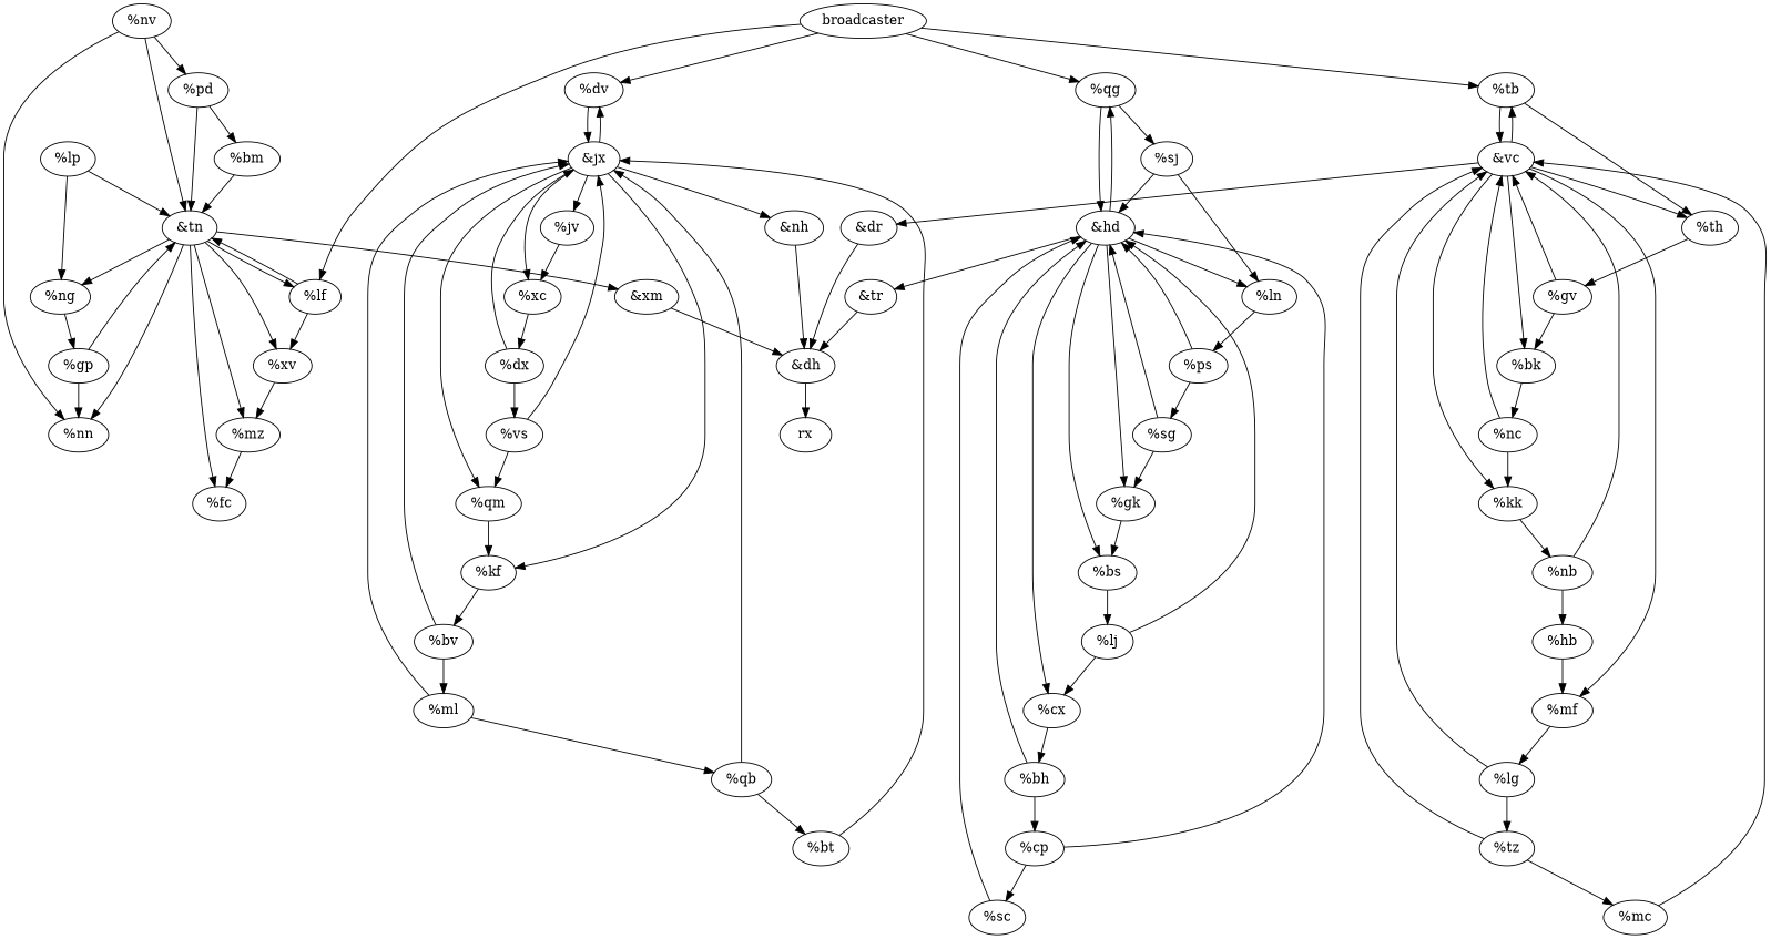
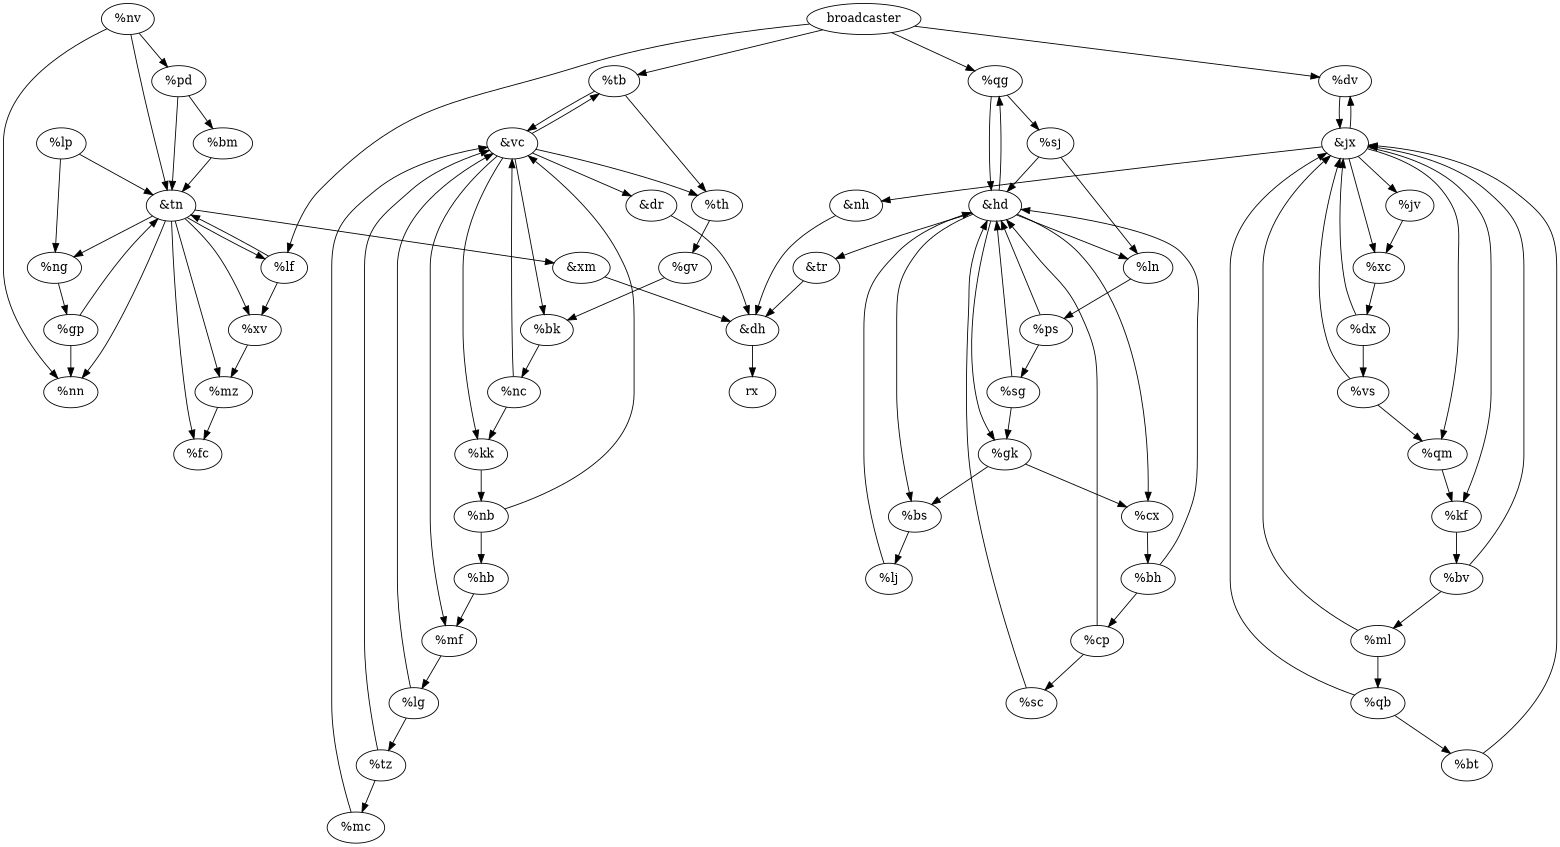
  digraph {
    rankdir=TB
    n1 [label="%lp"]
    n2 [label="&tn"]
    n3 [label="%ng"]
    n4 [label="%lf"]
    n5 [label="%mz"]
    n6 [label="%fc"]
    n7 [label="%nn"]
    n8 [label="&xm"]
    n9 [label="%xv"]
    n10 [label="%ln"]
    n11 [label="%ps"]
    n12 [label="%sg"]
    n13 [label="&hd"]
    n14 [label="%gk"]
    n15 [label="%qg"]
    n16 [label="%bs"]
    n17 [label="%cx"]
    n18 [label="&tr"]
    n19 [label=broadcaster]
    n20 [label="%dv"]
    n21 [label="%tb"]
    n22 [label="&jx"]
    n23 [label="%sj"]
    n24 [label="&vc"]
    n25 [label="%th"]
    n26 [label="%gp"]
    n27 [label="&dh"]
    rx
    n29 [label="%tz"]
    n30 [label="%mc"]
    n31 [label="&dr"]
    n32 [label="%mf"]
    n33 [label="%bk"]
    n34 [label="%kk"]
    n35 [label="%qb"]
    n36 [label="%bt"]
    n37 [label="%qm"]
    n38 [label="%kf"]
    n39 [label="&nh"]
    n40 [label="%jv"]
    n41 [label="%xc"]
    n42 [label="%dx"]
    n43 [label="%vs"]
    n44 [label="%lg"]
    n45 [label="%bv"]
    n46 [label="%ml"]
    n47 [label="%nc"]
    n48 [label="%nb"]
    n49 [label="%gv"]
    n50 [label="%hb"]
    n51 [label="%nv"]
    n52 [label="%pd"]
    n53 [label="%bh"]
    n54 [label="%cp"]
    n55 [label="%sc"]
    n56 [label="%bm"]
    n57 [label="%lj"]
    n1 -> n2
    n1 -> n3
    n2 -> n3
    n2 -> n4
    n2 -> n5
    n2 -> n6
    n2 -> n7
    n2 -> n8
    n2 -> n9
    n3 -> n26
    n4 -> n2
    n4 -> n9
    n5 -> n6
    n8 -> n27
    n9 -> n5
    n10 -> n11
    n11 -> n12
    n11 -> n13
    n12 -> n13
    n12 -> n14
    n13 -> n10
    n13 -> n14
    n13 -> n15
    n13 -> n16
    n13 -> n17
    n13 -> n18
    n14 -> n16
    n15 -> n13
    n15 -> n23
    n16 -> n57
    n17 -> n53
    n18 -> n27
    n19 -> n4
    n19 -> n15
    n19 -> n20
    n19 -> n21
    n20 -> n22
    n21 -> n24
    n21 -> n25
    n22 -> n20
    n22 -> n37
    n22 -> n38
    n22 -> n39
    n22 -> n40
    n22 -> n41
    n23 -> n10
    n23 -> n13
    n24 -> n21
    n24 -> n25
    n24 -> n31
    n24 -> n32
    n24 -> n33
    n24 -> n34
    n25 -> n49
    n26 -> n2
    n26 -> n7
    n27 -> rx
    n29 -> n24
    n29 -> n30
    n30 -> n24
    n31 -> n27
    n32 -> n44
    n33 -> n47
    n34 -> n48
    n35 -> n22
    n35 -> n36
    n36 -> n22
    n37 -> n38
    n38 -> n45
    n39 -> n27
    n40 -> n41
    n41 -> n42
    n42 -> n22
    n42 -> n43
    n43 -> n22
    n43 -> n37
    n44 -> n24
    n44 -> n29
    n45 -> n22
    n45 -> n46
    n46 -> n22
    n46 -> n35
    n47 -> n24
    n47 -> n34
    n48 -> n24
    n48 -> n50
-   n49 -> n24
    n49 -> n33
    n50 -> n32
    n51 -> n2
    n51 -> n7
    n51 -> n52
    n52 -> n2
    n52 -> n56
    n53 -> n13
    n53 -> n54
    n54 -> n13
    n54 -> n55
    n55 -> n13
    n56 -> n2
    n57 -> n13
-   n57 -> n17
+   n14 -> n17
  }
